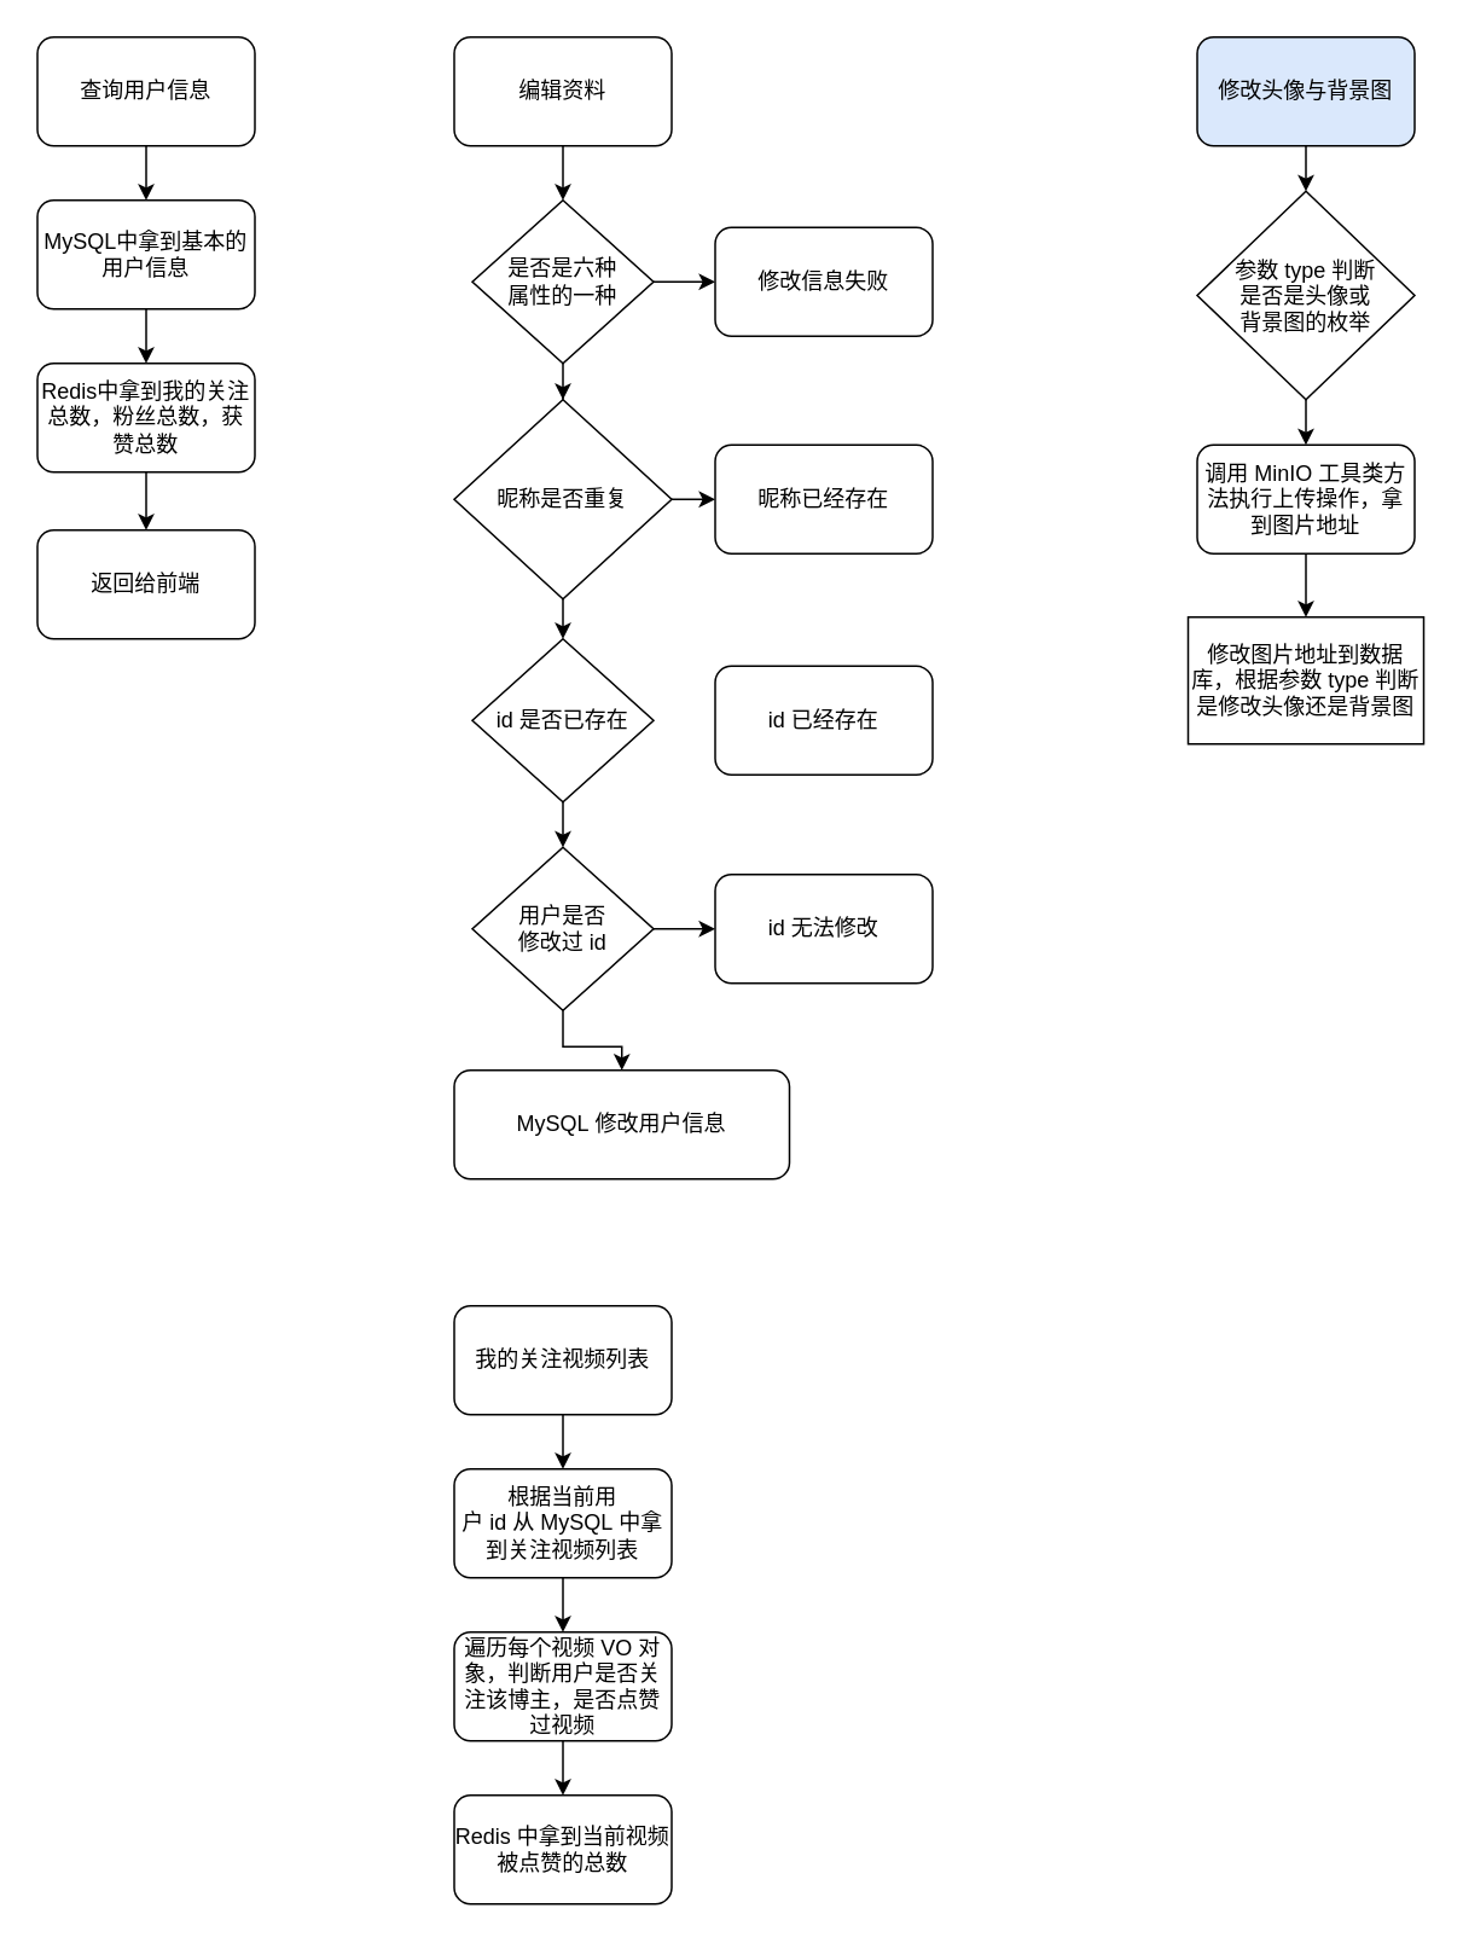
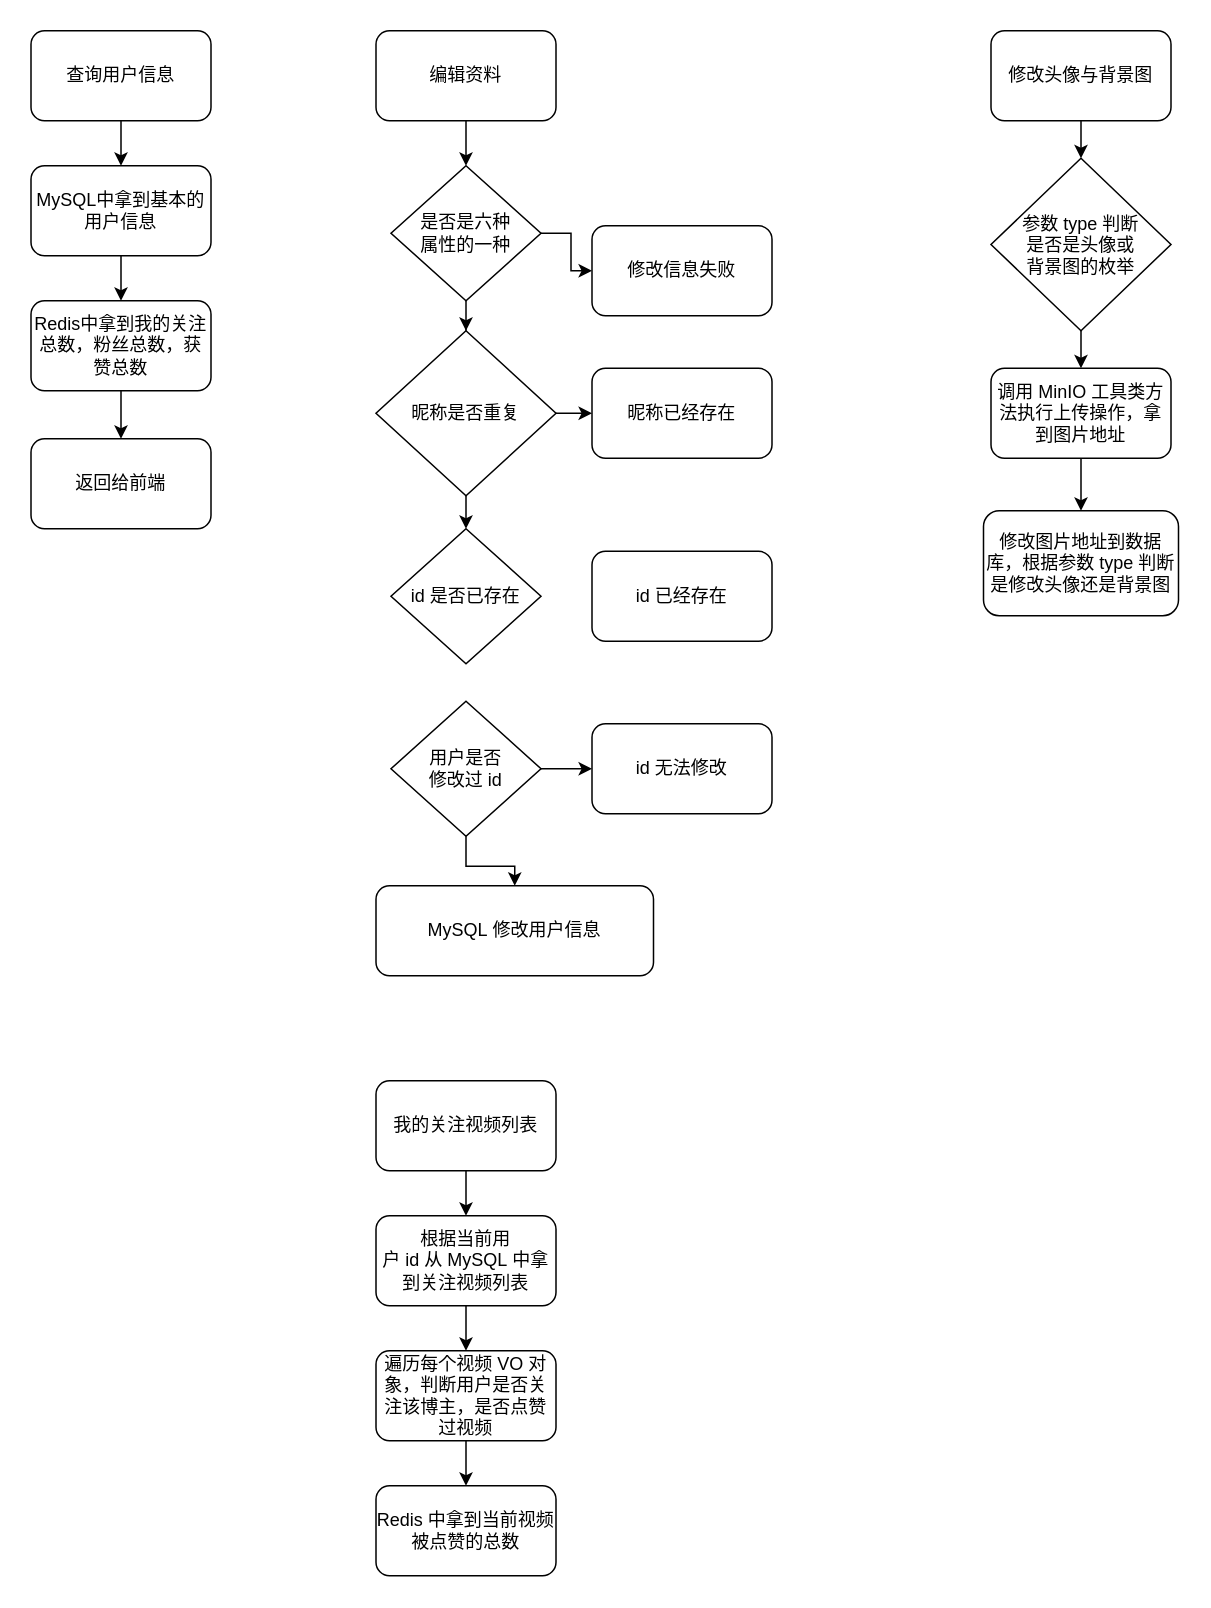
  <mxCell id="0" />
  <mxCell id="1" parent="0" />
  <mxCell id="2" value="" style="edgeStyle=orthogonalEdgeStyle;rounded=0;orthogonalLoop=1;jettySize=auto;html=1;" edge="1" parent="1" source="3" target="7"><mxGeometry relative="1" as="geometry" /></mxCell>
  <mxCell id="3" value="查询用户信息" style="rounded=1;whiteSpace=wrap;html=1;" vertex="1" parent="1"><mxGeometry x="20" y="20" width="120" height="60" as="geometry" /></mxCell>
  <mxCell id="4" value="" style="edgeStyle=orthogonalEdgeStyle;rounded=0;orthogonalLoop=1;jettySize=auto;html=1;" edge="1" parent="1" source="5" target="8"><mxGeometry relative="1" as="geometry" /></mxCell>
  <mxCell id="5" value="Redis中拿到我的关注总数，粉丝总数，获赞总数" style="rounded=1;whiteSpace=wrap;html=1;" vertex="1" parent="1"><mxGeometry x="20" y="200" width="120" height="60" as="geometry" /></mxCell>
  <mxCell id="6" value="" style="edgeStyle=orthogonalEdgeStyle;rounded=0;orthogonalLoop=1;jettySize=auto;html=1;" edge="1" parent="1" source="7" target="5"><mxGeometry relative="1" as="geometry" /></mxCell>
  <mxCell id="7" value="MySQL中拿到基本的用户信息" style="rounded=1;whiteSpace=wrap;html=1;" vertex="1" parent="1"><mxGeometry x="20" y="110" width="120" height="60" as="geometry" /></mxCell>
  <mxCell id="8" value="返回给前端" style="rounded=1;whiteSpace=wrap;html=1;" vertex="1" parent="1"><mxGeometry x="20" y="292" width="120" height="60" as="geometry" /></mxCell>
  <mxCell id="9" value="" style="edgeStyle=orthogonalEdgeStyle;rounded=0;orthogonalLoop=1;jettySize=auto;html=1;" edge="1" parent="1" source="10" target="13"><mxGeometry relative="1" as="geometry" /></mxCell>
  <mxCell id="10" value="编辑资料" style="rounded=1;whiteSpace=wrap;html=1;" vertex="1" parent="1"><mxGeometry x="250" y="20" width="120" height="60" as="geometry" /></mxCell>
  <mxCell id="11" value="" style="edgeStyle=orthogonalEdgeStyle;rounded=0;orthogonalLoop=1;jettySize=auto;html=1;" edge="1" parent="1" source="13" target="14"><mxGeometry relative="1" as="geometry" /></mxCell>
  <mxCell id="12" value="" style="edgeStyle=orthogonalEdgeStyle;rounded=0;orthogonalLoop=1;jettySize=auto;html=1;" edge="1" parent="1" source="13" target="17"><mxGeometry relative="1" as="geometry" /></mxCell>
  <mxCell id="13" value="是否是六种&lt;br&gt;属性的一种" style="rhombus;whiteSpace=wrap;html=1;" vertex="1" parent="1"><mxGeometry x="260" y="110" width="100" height="90" as="geometry" /></mxCell>
- <mxCell id="14" value="修改信息失败" style="rounded=1;whiteSpace=wrap;html=1;" vertex="1" parent="1"><mxGeometry x="394" y="125" width="120" height="60" as="geometry" /></mxCell>
+ <mxCell id="14" value="修改信息失败" style="rounded=1;whiteSpace=wrap;html=1;" vertex="1" parent="1"><mxGeometry x="394" y="150" width="120" height="60" as="geometry" /></mxCell>
  <mxCell id="15" value="" style="edgeStyle=orthogonalEdgeStyle;rounded=0;orthogonalLoop=1;jettySize=auto;html=1;" edge="1" parent="1" source="17" target="18"><mxGeometry relative="1" as="geometry" /></mxCell>
  <mxCell id="16" value="" style="edgeStyle=orthogonalEdgeStyle;rounded=0;orthogonalLoop=1;jettySize=auto;html=1;" edge="1" parent="1" source="17" target="20"><mxGeometry relative="1" as="geometry" /></mxCell>
  <mxCell id="17" value="昵称是否重复" style="rhombus;whiteSpace=wrap;html=1;" vertex="1" parent="1"><mxGeometry x="250" y="220" width="120" height="110" as="geometry" /></mxCell>
  <mxCell id="18" value="昵称已经存在" style="rounded=1;whiteSpace=wrap;html=1;" vertex="1" parent="1"><mxGeometry x="394" y="245" width="120" height="60" as="geometry" /></mxCell>
- <mxCell id="19" value="" style="edgeStyle=orthogonalEdgeStyle;rounded=0;orthogonalLoop=1;jettySize=auto;html=1;" edge="1" parent="1" source="20" target="24"><mxGeometry relative="1" as="geometry" /></mxCell>
  <mxCell id="20" value="id&amp;nbsp;是否已存在" style="rhombus;whiteSpace=wrap;html=1;" vertex="1" parent="1"><mxGeometry x="260" y="352" width="100" height="90" as="geometry" /></mxCell>
  <mxCell id="21" value="id 已经存在" style="rounded=1;whiteSpace=wrap;html=1;" vertex="1" parent="1"><mxGeometry x="394" y="367" width="120" height="60" as="geometry" /></mxCell>
  <mxCell id="22" value="" style="edgeStyle=orthogonalEdgeStyle;rounded=0;orthogonalLoop=1;jettySize=auto;html=1;" edge="1" parent="1" source="24" target="25"><mxGeometry relative="1" as="geometry" /></mxCell>
  <mxCell id="23" value="" style="edgeStyle=orthogonalEdgeStyle;rounded=0;orthogonalLoop=1;jettySize=auto;html=1;" edge="1" parent="1" source="24" target="26"><mxGeometry relative="1" as="geometry" /></mxCell>
  <mxCell id="24" value="用户是否&lt;br&gt;修改过 id" style="rhombus;whiteSpace=wrap;html=1;" vertex="1" parent="1"><mxGeometry x="260" y="467" width="100" height="90" as="geometry" /></mxCell>
  <mxCell id="25" value="id&amp;nbsp;无法修改" style="rounded=1;whiteSpace=wrap;html=1;" vertex="1" parent="1"><mxGeometry x="394" y="482" width="120" height="60" as="geometry" /></mxCell>
  <mxCell id="26" value="MySQL&amp;nbsp;修改用户信息" style="rounded=1;whiteSpace=wrap;html=1;" vertex="1" parent="1"><mxGeometry x="250" y="590" width="185" height="60" as="geometry" /></mxCell>
  <mxCell id="27" value="" style="edgeStyle=orthogonalEdgeStyle;rounded=0;orthogonalLoop=1;jettySize=auto;html=1;" edge="1" parent="1" source="28" target="30"><mxGeometry relative="1" as="geometry" /></mxCell>
- <mxCell id="28" value="修改头像与背景图" style="rounded=1;whiteSpace=wrap;html=1;fillColor=#dae8fc;" vertex="1" parent="1"><mxGeometry x="660" y="20" width="120" height="60" as="geometry" /></mxCell>
+ <mxCell id="28" value="修改头像与背景图" style="rounded=1;whiteSpace=wrap;html=1;" vertex="1" parent="1"><mxGeometry x="660" y="20" width="120" height="60" as="geometry" /></mxCell>
  <mxCell id="29" value="" style="edgeStyle=orthogonalEdgeStyle;rounded=0;orthogonalLoop=1;jettySize=auto;html=1;" edge="1" parent="1" source="30" target="32"><mxGeometry relative="1" as="geometry" /></mxCell>
  <mxCell id="30" value="参数&amp;nbsp;type&amp;nbsp;判断&lt;br&gt;是否是头像或&lt;br&gt;背景图的枚举" style="rhombus;whiteSpace=wrap;html=1;" vertex="1" parent="1"><mxGeometry x="660" y="105" width="120" height="115" as="geometry" /></mxCell>
  <mxCell id="31" value="" style="edgeStyle=orthogonalEdgeStyle;rounded=0;orthogonalLoop=1;jettySize=auto;html=1;" edge="1" parent="1" source="32" target="33"><mxGeometry relative="1" as="geometry" /></mxCell>
  <mxCell id="32" value="调用&amp;nbsp;MinIO&amp;nbsp;工具类方法执行上传操作，拿到图片地址" style="rounded=1;whiteSpace=wrap;html=1;" vertex="1" parent="1"><mxGeometry x="660" y="245" width="120" height="60" as="geometry" /></mxCell>
- <mxCell id="33" value="修改图片地址到数据库，根据参数&amp;nbsp;type&amp;nbsp;判断是修改头像还是背景图" style="whiteSpace=wrap;html=1;rounded=0;" vertex="1" parent="1"><mxGeometry x="655" y="340" width="130" height="70" as="geometry" /></mxCell>
+ <mxCell id="33" value="修改图片地址到数据库，根据参数&amp;nbsp;type&amp;nbsp;判断是修改头像还是背景图" style="rounded=1;whiteSpace=wrap;html=1;" vertex="1" parent="1"><mxGeometry x="655" y="340" width="130" height="70" as="geometry" /></mxCell>
  <mxCell id="34" value="" style="edgeStyle=orthogonalEdgeStyle;rounded=0;orthogonalLoop=1;jettySize=auto;html=1;" edge="1" parent="1" source="35" target="37"><mxGeometry relative="1" as="geometry" /></mxCell>
  <mxCell id="35" value="我的关注视频列表" style="rounded=1;whiteSpace=wrap;html=1;" vertex="1" parent="1"><mxGeometry x="250" y="720" width="120" height="60" as="geometry" /></mxCell>
  <mxCell id="36" value="" style="edgeStyle=orthogonalEdgeStyle;rounded=0;orthogonalLoop=1;jettySize=auto;html=1;" edge="1" parent="1" source="37" target="39"><mxGeometry relative="1" as="geometry" /></mxCell>
  <mxCell id="37" value="根据当前用户&amp;nbsp;id&amp;nbsp;从&amp;nbsp;MySQL&amp;nbsp;中拿到关注视频列表" style="whiteSpace=wrap;html=1;rounded=1;" vertex="1" parent="1"><mxGeometry x="250" y="810" width="120" height="60" as="geometry" /></mxCell>
  <mxCell id="38" value="" style="edgeStyle=orthogonalEdgeStyle;rounded=0;orthogonalLoop=1;jettySize=auto;html=1;" edge="1" parent="1" source="39" target="40"><mxGeometry relative="1" as="geometry" /></mxCell>
  <mxCell id="39" value="遍历每个视频&amp;nbsp;VO&amp;nbsp;对象，判断用户是否关注该博主，是否点赞过视频" style="whiteSpace=wrap;html=1;rounded=1;" vertex="1" parent="1"><mxGeometry x="250" y="900" width="120" height="60" as="geometry" /></mxCell>
  <mxCell id="40" value="Redis&amp;nbsp;中拿到当前视频被点赞的总数" style="whiteSpace=wrap;html=1;rounded=1;" vertex="1" parent="1"><mxGeometry x="250" y="990" width="120" height="60" as="geometry" /></mxCell>
